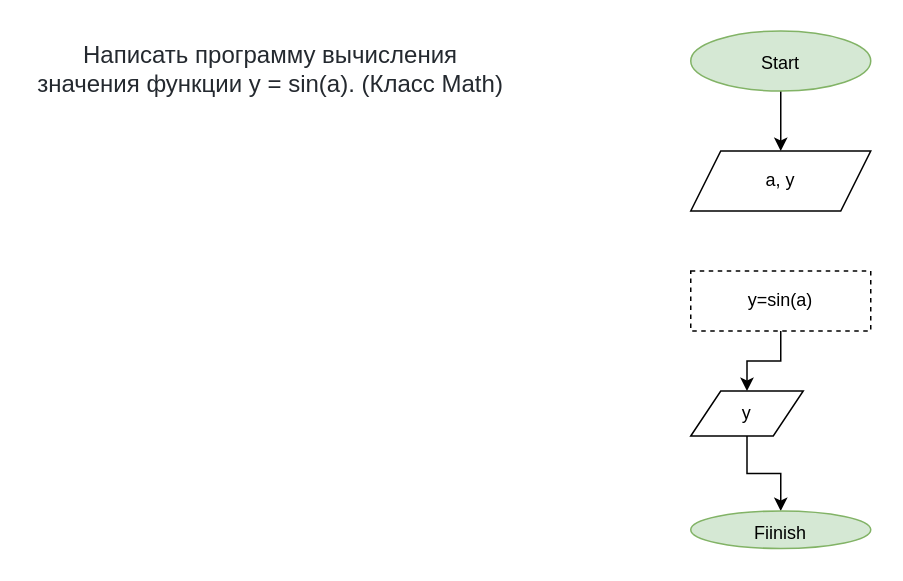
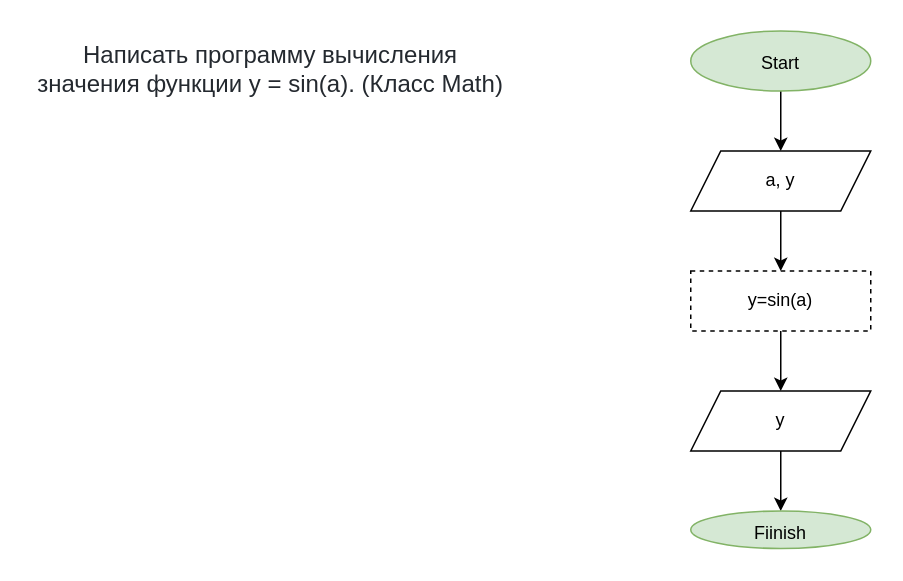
  <mxCell id="0" />
  <mxCell id="1" parent="0" />
  <mxCell id="2" value="&lt;b id=&quot;docs-internal-guid-30818709-7fff-4bbd-3340-ecd87af1774e&quot; style=&quot;font-weight:normal;&quot;&gt;&lt;span style=&quot;font-size: 12pt; font-family: Arial; color: rgb(36, 41, 47); background-color: transparent; font-weight: 400; font-style: normal; font-variant: normal; text-decoration: none; vertical-align: baseline;&quot;&gt;Написать программу вычисления значения функции y = sin(a). (Класс Math)&lt;/span&gt;&lt;/b&gt;" style="text;whiteSpace=wrap;html=1;align=center;" parent="1" vertex="1"><mxGeometry width="320" height="50" as="geometry" x="20" y="20" /></mxCell>
  <mxCell id="3" style="edgeStyle=orthogonalEdgeStyle;rounded=0;orthogonalLoop=1;jettySize=auto;html=1;exitX=0.5;exitY=1;exitDx=0;exitDy=0;entryX=0.5;entryY=0;entryDx=0;entryDy=0;" parent="1" source="4" target="6" edge="1"><mxGeometry relative="1" as="geometry" /></mxCell>
  <mxCell id="4" value="&lt;font style=&quot;font-size: 12px;&quot;&gt;Start&lt;/font&gt;" style="ellipse;whiteSpace=wrap;html=1;fontSize=16;fillColor=#d5e8d4;strokeColor=#82b366;" parent="1" vertex="1"><mxGeometry x="460" width="120" height="40" as="geometry" y="20" /></mxCell>
+ <mxCell id="5" style="edgeStyle=orthogonalEdgeStyle;rounded=0;orthogonalLoop=1;jettySize=auto;html=1;exitX=0.5;exitY=1;exitDx=0;exitDy=0;entryX=0.5;entryY=0;entryDx=0;entryDy=0;" parent="1" source="6" target="8" edge="1"><mxGeometry relative="1" as="geometry" /></mxCell>
  <mxCell id="6" value="a, y" style="shape=parallelogram;perimeter=parallelogramPerimeter;whiteSpace=wrap;html=1;fixedSize=1;" parent="1" vertex="1"><mxGeometry x="460" y="100" width="120" height="40" as="geometry" /></mxCell>
  <mxCell id="7" style="edgeStyle=orthogonalEdgeStyle;rounded=0;orthogonalLoop=1;jettySize=auto;html=1;exitX=0.5;exitY=1;exitDx=0;exitDy=0;entryX=0.5;entryY=0;entryDx=0;entryDy=0;" parent="1" source="8" target="10" edge="1"><mxGeometry relative="1" as="geometry" /></mxCell>
  <mxCell id="8" value="y=sin(a)" style="rounded=0;whiteSpace=wrap;html=1;dashed=1;" parent="1" vertex="1"><mxGeometry x="460" y="180" width="120" height="40" as="geometry" /></mxCell>
  <mxCell id="9" style="edgeStyle=orthogonalEdgeStyle;rounded=0;orthogonalLoop=1;jettySize=auto;html=1;exitX=0.5;exitY=1;exitDx=0;exitDy=0;entryX=0.5;entryY=0;entryDx=0;entryDy=0;" parent="1" source="10" target="11" edge="1"><mxGeometry relative="1" as="geometry" /></mxCell>
- <mxCell id="10" value="y" style="shape=parallelogram;perimeter=parallelogramPerimeter;whiteSpace=wrap;html=1;fixedSize=1;" parent="1" vertex="1"><mxGeometry x="460" y="260" width="75" height="30" as="geometry" /></mxCell>
+ <mxCell id="10" value="y" style="shape=parallelogram;perimeter=parallelogramPerimeter;whiteSpace=wrap;html=1;fixedSize=1;" parent="1" vertex="1"><mxGeometry x="460" y="260" width="120" height="40" as="geometry" /></mxCell>
  <mxCell id="11" value="&lt;font style=&quot;font-size: 12px;&quot;&gt;Fiinish&lt;/font&gt;" style="ellipse;whiteSpace=wrap;html=1;fontSize=16;fillColor=#d5e8d4;strokeColor=#82b366;" parent="1" vertex="1"><mxGeometry x="460" y="340" width="120" height="25" as="geometry" /></mxCell>
